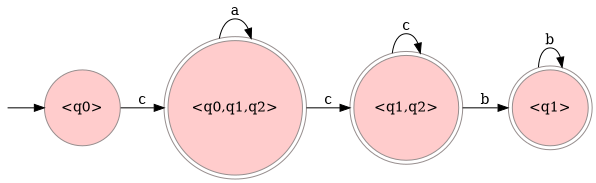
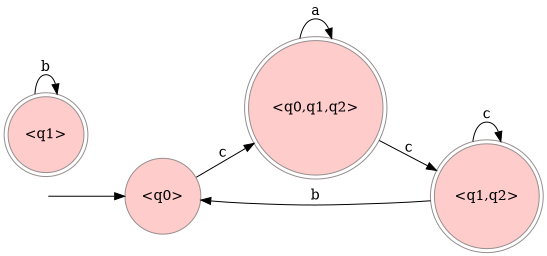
  digraph {
    rankdir=LR
    node [shape=doublecircle style=filled color="#968D8D" fillcolor="#FFCCCC" fontcolor=black]
    startRes [shape=point style=invis color="" fillcolor="" fontcolor=""]
    n2 [label=<&lt;q0&gt;> shape=circle]
    n3 [label=<&lt;q0,q1,q2&gt;>]
    n4 [label=<&lt;q1,q2&gt;>]
    n5 [label=<&lt;q1&gt;>]
    startRes -> n2
    n2 -> n3 [label=c]
    n3 -> n3 [label=a]
    n3 -> n4 [label=c]
    n4 -> n4 [label=c]
-   n4 -> n5 [label=b]
+   n4 -> n2 [label=b]
    n5 -> n5 [label=b]
  }
